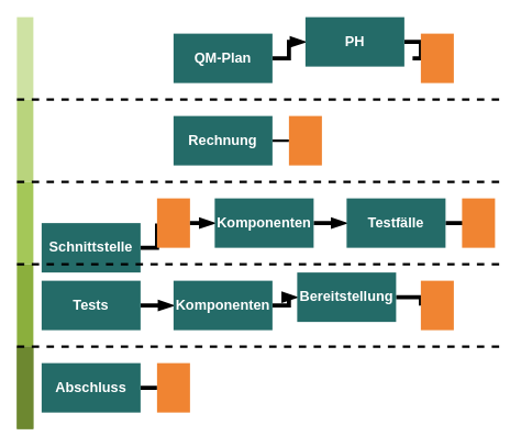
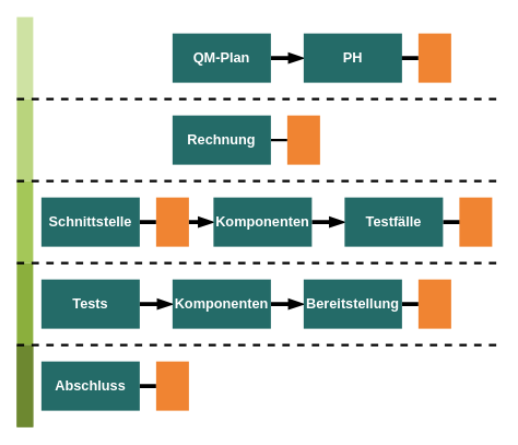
  <mxCell id="0" />
  <mxCell id="1" parent="0" />
  <mxCell id="2" value="" style="rounded=0;whiteSpace=wrap;html=1;fillColor=#CEE2A3;fontSize=15;fontColor=#FFFFFF;strokeColor=none;gradientColor=none;" parent="1" vertex="1"><mxGeometry x="20" y="20" width="20" height="100" as="geometry" /></mxCell>
  <mxCell id="3" value="" style="rounded=0;whiteSpace=wrap;html=1;fillColor=#B9D47D;fontSize=15;fontColor=#FFFFFF;strokeColor=none;gradientColor=none;" parent="1" vertex="1"><mxGeometry x="20" y="120" width="20" height="100" as="geometry" /></mxCell>
  <mxCell id="4" value="" style="rounded=0;whiteSpace=wrap;html=1;fillColor=#A4C758;fontSize=15;fontColor=#FFFFFF;strokeColor=none;gradientColor=none;" parent="1" vertex="1"><mxGeometry x="20" y="220" width="20" height="100" as="geometry" /></mxCell>
  <mxCell id="5" value="" style="rounded=0;whiteSpace=wrap;html=1;fillColor=#8BAF3D;fontSize=15;fontColor=#FFFFFF;strokeColor=none;gradientColor=none;" parent="1" vertex="1"><mxGeometry x="20" y="320" width="20" height="100" as="geometry" /></mxCell>
  <mxCell id="6" value="" style="rounded=0;whiteSpace=wrap;html=1;fillColor=#6D8830;fontSize=15;fontColor=#FFFFFF;strokeColor=none;gradientColor=none;" parent="1" vertex="1"><mxGeometry x="20" y="420" width="20" height="100" as="geometry" /></mxCell>
  <mxCell id="7" value="" style="rounded=0;whiteSpace=wrap;html=1;fillColor=#6D8830;fontSize=15;fontColor=#FFFFFF;strokeColor=none;gradientColor=none;" parent="1" vertex="1"><mxGeometry x="20" y="420" width="20" height="100" as="geometry" /></mxCell>
  <mxCell id="8" value="XX" style="rounded=0;whiteSpace=wrap;html=1;strokeColor=none;" parent="1" vertex="1"><mxGeometry x="500" y="40" width="40" height="60" as="geometry" /></mxCell>
  <mxCell id="9" value="" style="edgeStyle=orthogonalEdgeStyle;rounded=0;orthogonalLoop=1;jettySize=auto;html=1;endArrow=blockThin;endFill=1;strokeWidth=5;" parent="1" source="10" target="12" edge="1"><mxGeometry relative="1" as="geometry" /></mxCell>
  <mxCell id="10" value="QM-Plan" style="rounded=0;whiteSpace=wrap;html=1;fillColor=#246B68;strokeColor=none;fontColor=#FFFFFF;fontSize=17;fontStyle=1" parent="1" vertex="1"><mxGeometry x="210" y="40" width="120" height="60" as="geometry" /></mxCell>
  <mxCell id="11" value="" style="edgeStyle=orthogonalEdgeStyle;rounded=0;orthogonalLoop=1;jettySize=auto;html=1;endArrow=none;endFill=0;entryX=0;entryY=0.5;entryDx=0;entryDy=0;strokeWidth=5;" parent="1" source="12" target="8" edge="1"><mxGeometry relative="1" as="geometry"><mxPoint x="420" y="-40" as="targetPoint" /></mxGeometry></mxCell>
- <mxCell id="12" value="PH" style="rounded=0;whiteSpace=wrap;html=1;fillColor=#246B68;strokeColor=none;fontColor=#FFFFFF;fontSize=17;fontStyle=1" parent="1" vertex="1"><mxGeometry x="370" y="20" width="120" height="60" as="geometry" /></mxCell>
+ <mxCell id="12" value="PH" style="rounded=0;whiteSpace=wrap;html=1;fillColor=#246B68;strokeColor=none;fontColor=#FFFFFF;fontSize=17;fontStyle=1" parent="1" vertex="1"><mxGeometry x="370" y="40" width="120" height="60" as="geometry" /></mxCell>
  <mxCell id="13" style="edgeStyle=orthogonalEdgeStyle;rounded=0;jumpSize=7;orthogonalLoop=1;jettySize=auto;html=1;exitX=1;exitY=0.5;exitDx=0;exitDy=0;entryX=0;entryY=0.5;entryDx=0;entryDy=0;endArrow=none;endFill=0;strokeWidth=3;fontSize=15;fontColor=#FFFFFF;" parent="1" source="14" target="35" edge="1"><mxGeometry relative="1" as="geometry" /></mxCell>
  <mxCell id="14" value="Rechnung" style="rounded=0;whiteSpace=wrap;html=1;fillColor=#246B68;strokeColor=none;fontColor=#FFFFFF;fontSize=17;fontStyle=1" parent="1" vertex="1"><mxGeometry x="210" y="140" width="120" height="60" as="geometry" /></mxCell>
  <mxCell id="15" value="" style="rounded=0;verticalAlign=middle;horizontal=0;fillColor=#F08432;fontColor=#FFFFFF;fontStyle=2;fontSize=14;strokeColor=none;" parent="1" vertex="1"><mxGeometry x="510" y="40" width="40" height="60" as="geometry" /></mxCell>
  <mxCell id="16" value="" style="edgeStyle=orthogonalEdgeStyle;rounded=0;orthogonalLoop=1;jettySize=auto;html=1;endArrow=none;endFill=0;strokeWidth=5;" parent="1" source="17" edge="1"><mxGeometry relative="1" as="geometry"><mxPoint x="190" y="270" as="targetPoint" /></mxGeometry></mxCell>
- <mxCell id="17" value="Schnittstelle" style="rounded=0;whiteSpace=wrap;html=1;fillColor=#246B68;strokeColor=none;fontColor=#FFFFFF;fontSize=17;fontStyle=1" parent="1" vertex="1"><mxGeometry x="50" y="270" width="120" height="60" as="geometry" /></mxCell>
+ <mxCell id="17" value="Schnittstelle" style="rounded=0;whiteSpace=wrap;html=1;fillColor=#246B68;strokeColor=none;fontColor=#FFFFFF;fontSize=17;fontStyle=1" parent="1" vertex="1"><mxGeometry x="50" y="240" width="120" height="60" as="geometry" /></mxCell>
  <mxCell id="18" value="" style="rounded=0;horizontal=0;fillColor=#F08432;fontColor=#FFFFFF;fontStyle=2;fontSize=14;strokeColor=none;" parent="1" vertex="1"><mxGeometry x="190" y="240" width="40" height="60" as="geometry" /></mxCell>
  <mxCell id="19" value="" style="edgeStyle=orthogonalEdgeStyle;rounded=0;orthogonalLoop=1;jettySize=auto;html=1;endArrow=blockThin;endFill=1;entryX=0;entryY=0.5;entryDx=0;entryDy=0;strokeWidth=5;exitX=1;exitY=0.5;exitDx=0;exitDy=0;" parent="1" source="18" target="21" edge="1"><mxGeometry relative="1" as="geometry"><mxPoint x="310" y="270" as="targetPoint" /><mxPoint x="230" y="270" as="sourcePoint" /></mxGeometry></mxCell>
  <mxCell id="20" value="" style="edgeStyle=orthogonalEdgeStyle;rounded=0;orthogonalLoop=1;jettySize=auto;html=1;endArrow=blockThin;endFill=1;strokeWidth=5;" parent="1" source="21" target="23" edge="1"><mxGeometry relative="1" as="geometry" /></mxCell>
  <mxCell id="21" value="Komponenten" style="rounded=0;whiteSpace=wrap;html=1;fillColor=#246B68;strokeColor=none;fontColor=#FFFFFF;fontSize=17;fontStyle=1" parent="1" vertex="1"><mxGeometry x="260" y="240" width="120" height="60" as="geometry" /></mxCell>
  <mxCell id="22" value="" style="edgeStyle=orthogonalEdgeStyle;rounded=0;orthogonalLoop=1;jettySize=auto;html=1;endArrow=blockThin;endFill=1;strokeWidth=5;" parent="1" source="23" edge="1"><mxGeometry relative="1" as="geometry"><mxPoint x="580" y="270" as="targetPoint" /></mxGeometry></mxCell>
  <mxCell id="23" value="Testfälle" style="rounded=0;whiteSpace=wrap;html=1;fillColor=#246B68;strokeColor=none;fontColor=#FFFFFF;fontSize=17;fontStyle=1" parent="1" vertex="1"><mxGeometry x="420" y="240" width="120" height="60" as="geometry" /></mxCell>
  <mxCell id="24" value="" style="rounded=0;horizontal=0;fillColor=#F08432;fontColor=#FFFFFF;fontStyle=2;fontSize=14;strokeColor=none;" parent="1" vertex="1"><mxGeometry x="560" y="240" width="40" height="60" as="geometry" /></mxCell>
  <mxCell id="25" value="" style="edgeStyle=orthogonalEdgeStyle;rounded=0;orthogonalLoop=1;jettySize=auto;html=1;endArrow=blockThin;endFill=1;strokeWidth=5;" parent="1" source="26" target="28" edge="1"><mxGeometry relative="1" as="geometry" /></mxCell>
  <mxCell id="26" value="Tests" style="rounded=0;whiteSpace=wrap;html=1;fillColor=#246B68;strokeColor=none;fontColor=#FFFFFF;fontSize=17;fontStyle=1" parent="1" vertex="1"><mxGeometry x="50" y="340" width="120" height="60" as="geometry" /></mxCell>
  <mxCell id="27" value="" style="edgeStyle=orthogonalEdgeStyle;rounded=0;orthogonalLoop=1;jettySize=auto;html=1;endArrow=blockThin;endFill=1;strokeWidth=5;" parent="1" source="28" target="30" edge="1"><mxGeometry relative="1" as="geometry" /></mxCell>
  <mxCell id="28" value="Komponenten" style="rounded=0;whiteSpace=wrap;html=1;fillColor=#246B68;strokeColor=none;fontColor=#FFFFFF;fontSize=17;fontStyle=1" parent="1" vertex="1"><mxGeometry x="210" y="340" width="120" height="60" as="geometry" /></mxCell>
  <mxCell id="29" style="edgeStyle=orthogonalEdgeStyle;rounded=0;orthogonalLoop=1;jettySize=auto;html=1;exitX=1;exitY=0.5;exitDx=0;exitDy=0;entryX=0;entryY=0.5;entryDx=0;entryDy=0;endArrow=none;endFill=0;strokeWidth=5;fontSize=15;fontColor=#FFFFFF;" parent="1" source="30" target="31" edge="1"><mxGeometry relative="1" as="geometry" /></mxCell>
- <mxCell id="30" value="Bereitstellung&lt;br style=&quot;font-size: 17px;&quot;&gt;" style="rounded=0;whiteSpace=wrap;html=1;fillColor=#246B68;strokeColor=none;fontColor=#FFFFFF;fontSize=17;fontStyle=1" parent="1" vertex="1"><mxGeometry x="360" y="330" width="120" height="60" as="geometry" /></mxCell>
+ <mxCell id="30" value="Bereitstellung&lt;br style=&quot;font-size: 17px;&quot;&gt;" style="rounded=0;whiteSpace=wrap;html=1;fillColor=#246B68;strokeColor=none;fontColor=#FFFFFF;fontSize=17;fontStyle=1" parent="1" vertex="1"><mxGeometry x="370" y="340" width="120" height="60" as="geometry" /></mxCell>
  <mxCell id="31" value="" style="rounded=0;horizontal=0;fillColor=#F08432;fontColor=#FFFFFF;fontStyle=2;fontSize=14;strokeColor=none;" parent="1" vertex="1"><mxGeometry x="510" y="340" width="40" height="60" as="geometry" /></mxCell>
  <mxCell id="32" value="" style="edgeStyle=orthogonalEdgeStyle;rounded=0;orthogonalLoop=1;jettySize=auto;html=1;endArrow=none;endFill=0;entryX=0;entryY=0.5;entryDx=0;entryDy=0;strokeWidth=5;" parent="1" source="33" target="34" edge="1"><mxGeometry relative="1" as="geometry"><mxPoint x="210" y="470" as="targetPoint" /></mxGeometry></mxCell>
  <mxCell id="33" value="Abschluss" style="rounded=0;whiteSpace=wrap;html=1;fillColor=#246B68;strokeColor=none;fontColor=#FFFFFF;fontSize=17;fontStyle=1" parent="1" vertex="1"><mxGeometry x="50" y="440" width="120" height="60" as="geometry" /></mxCell>
  <mxCell id="34" value="" style="rounded=0;horizontal=0;fillColor=#F08432;fontColor=#FFFFFF;fontStyle=2;fontSize=14;strokeColor=none;" parent="1" vertex="1"><mxGeometry x="190" y="440" width="40" height="60" as="geometry" /></mxCell>
  <mxCell id="35" value="" style="rounded=0;horizontal=0;fillColor=#F08432;fontColor=#FFFFFF;fontStyle=2;fontSize=14;strokeColor=none;" parent="1" vertex="1"><mxGeometry x="350" y="140" width="40" height="60" as="geometry" /></mxCell>
  <mxCell id="36" value="" style="endArrow=none;html=1;strokeWidth=3;fontSize=15;fontColor=#FFFFFF;dashed=1;" parent="1" edge="1"><mxGeometry width="50" height="50" relative="1" as="geometry"><mxPoint x="20" y="120" as="sourcePoint" /><mxPoint x="610" y="120" as="targetPoint" /></mxGeometry></mxCell>
  <mxCell id="37" value="" style="endArrow=none;html=1;strokeWidth=3;fontSize=15;fontColor=#FFFFFF;dashed=1;" parent="1" edge="1"><mxGeometry width="50" height="50" relative="1" as="geometry"><mxPoint x="20" y="220" as="sourcePoint" /><mxPoint x="610" y="220" as="targetPoint" /></mxGeometry></mxCell>
  <mxCell id="38" value="" style="endArrow=none;html=1;strokeWidth=3;fontSize=15;fontColor=#FFFFFF;dashed=1;" parent="1" edge="1"><mxGeometry width="50" height="50" relative="1" as="geometry"><mxPoint x="20" y="320" as="sourcePoint" /><mxPoint x="610" y="320" as="targetPoint" /></mxGeometry></mxCell>
  <mxCell id="39" value="" style="endArrow=none;html=1;strokeWidth=3;fontSize=15;fontColor=#FFFFFF;dashed=1;jumpSize=7;" parent="1" edge="1"><mxGeometry width="50" height="50" relative="1" as="geometry"><mxPoint x="20" y="420" as="sourcePoint" /><mxPoint x="610" y="420" as="targetPoint" /></mxGeometry></mxCell>
